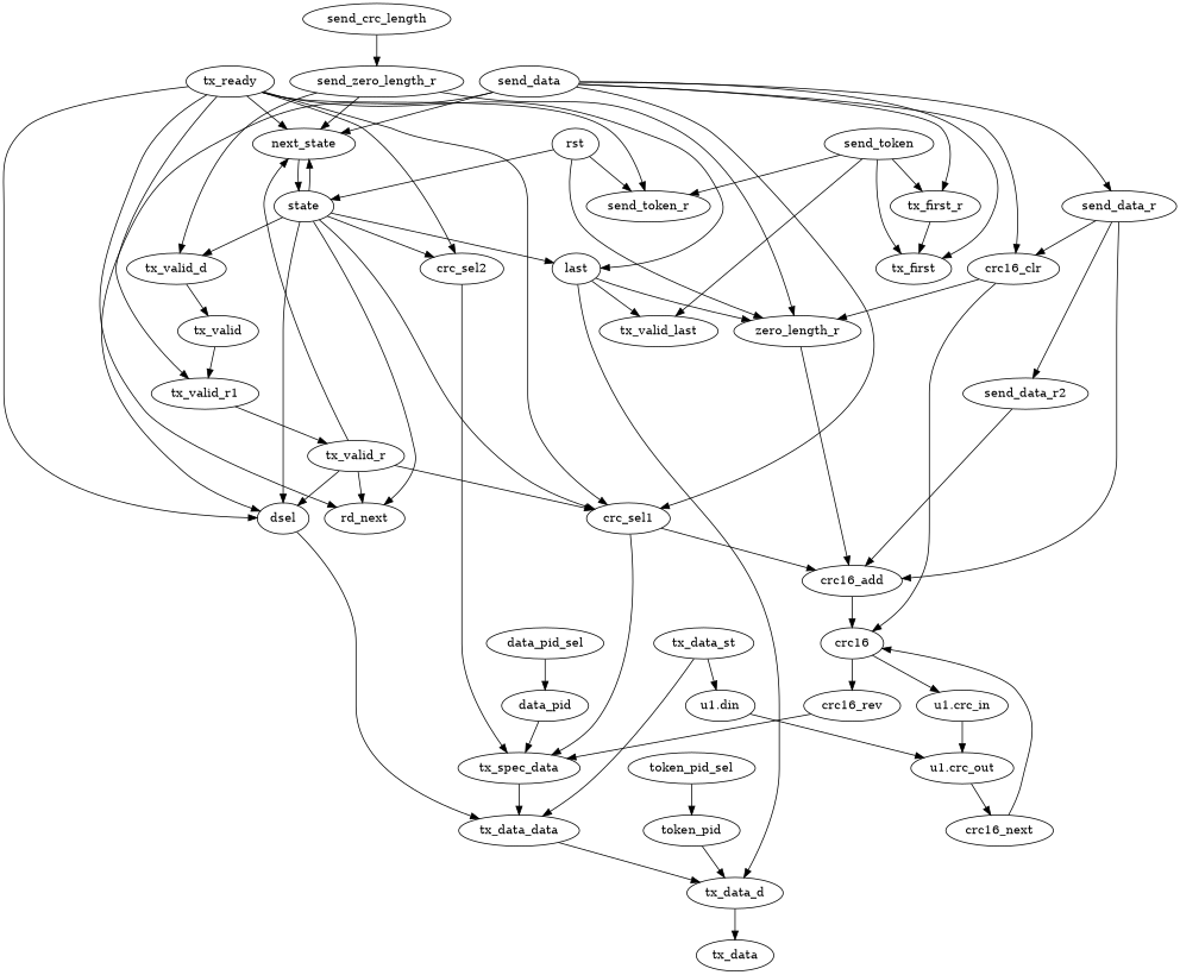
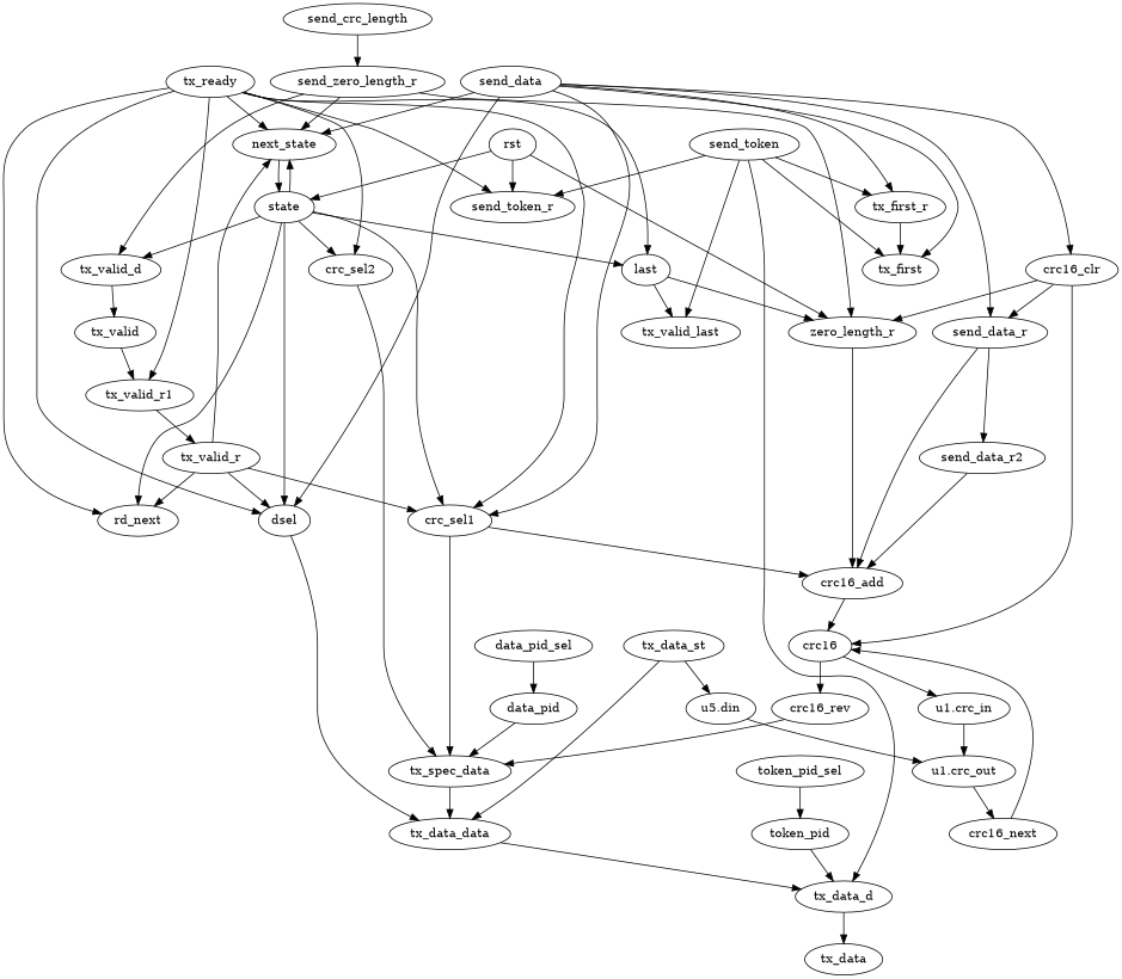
  strict digraph {
    edge [weight=1.0]
    tx_data_d
    tx_data
    send_data_r
    crc16_add
    send_data_r2
    crc16_clr
    crc16
    zero_length_r
    crc16_rev
    "u1.crc_in"
    crc_sel1
    tx_spec_data
    tx_data_data
    "u1.crc_out"
    crc_sel2
    tx_valid_r1
    tx_valid_r
    next_state
    dsel
    rd_next
    state
    send_zero_length_r
    tx_valid_d
    tx_valid
    last
    send_data
    tx_first_r
    tx_first
    crc16_next
    send_token
    send_token_r
    tx_valid_last
    data_pid_sel
    data_pid
    n35 [label=send_crc_length]
    tx_data_st
-   "u1.din"
+   "u1.din" [label="u5.din"]
    token_pid
    tx_ready
    rst
    token_pid_sel
    tx_data_d -> tx_data
    send_data_r -> crc16_add
    send_data_r -> send_data_r2
-   send_data_r -> crc16_clr
+   crc16_clr -> send_data_r
    crc16_add -> crc16
    send_data_r2 -> crc16_add
    crc16_clr -> crc16 [weight=2.0]
    crc16_clr -> zero_length_r
    crc16 -> crc16_rev [weight=16.0]
    crc16 -> "u1.crc_in"
    zero_length_r -> crc16_add
    crc16_rev -> tx_spec_data [weight=2.0]
    "u1.crc_in" -> "u1.crc_out" [weight=39.0]
    crc_sel1 -> crc16_add
    crc_sel1 -> tx_spec_data [weight=5.0]
    tx_spec_data -> tx_data_data
    tx_data_data -> tx_data_d
    "u1.crc_out" -> crc16_next
    crc_sel2 -> tx_spec_data [weight=3.0]
    tx_valid_r1 -> tx_valid_r
    tx_valid_r -> crc_sel1
    tx_valid_r -> next_state
    tx_valid_r -> dsel
    tx_valid_r -> rd_next
    next_state -> state
    dsel -> tx_data_data [weight=2.0]
    state -> crc_sel1 [weight=3.0]
    state -> crc_sel2 [weight=3.0]
    state -> next_state [weight=7.0]
    state -> dsel [weight=8.0]
    state -> rd_next
    state -> tx_valid_d [weight=8.0]
    state -> last [weight=2.0]
    send_zero_length_r -> zero_length_r
    send_zero_length_r -> next_state [weight=2.0]
    send_zero_length_r -> tx_valid_d [weight=2.0]
    tx_valid_d -> tx_valid
    tx_valid -> tx_valid_r1
    last -> zero_length_r [weight=2.0]
    last -> tx_valid_last
    send_data -> send_data_r
    send_data -> crc16_clr
    send_data -> crc_sel1
    send_data -> next_state [weight=4.0]
    send_data -> dsel [weight=4.0]
    send_data -> tx_first_r
    send_data -> tx_first
    tx_first_r -> tx_first
    crc16_next -> crc16
-   last -> tx_data_d [weight=2.0]
+   send_token -> tx_data_d [weight=2.0]
    send_token -> tx_first_r
    send_token -> tx_first
    send_token -> send_token_r [weight=2.0]
    send_token -> tx_valid_last
    data_pid_sel -> data_pid [weight=4.0]
    data_pid -> tx_spec_data
    n35 -> send_zero_length_r
    tx_data_st -> tx_data_data
    tx_data_st -> "u1.din"
    "u1.din" -> "u1.crc_out" [weight=31.0]
    token_pid -> tx_data_d
    tx_ready -> crc_sel1 [weight=2.0]
    tx_ready -> crc_sel2
    tx_ready -> tx_valid_r1
    tx_ready -> next_state [weight=3.0]
    tx_ready -> dsel
    tx_ready -> rd_next
    tx_ready -> last [weight=2.0]
    tx_ready -> send_token_r
    rst -> zero_length_r [weight=3.0]
    rst -> state [weight=2.0]
    rst -> send_token_r [weight=3.0]
    token_pid_sel -> token_pid [weight=4.0]
  }
